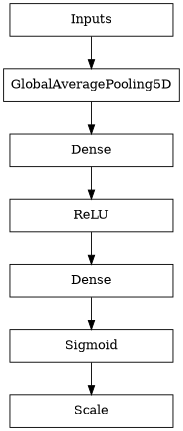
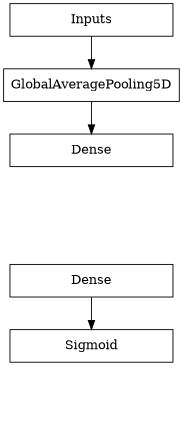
  digraph {
    fontname="DejaVu Serif"
    node [fontname="DejaVu Serif" shape=box]
    edge [fontname="DejaVu Serif"]
    Inputs [width=2.5]
    n2 [label=GlobalAveragePooling5D width=2.5]
    n3 [label=Dense width=2.5]
-   n4 [label=Scale width=2.5]
-   n5 [label=ReLU width=2.5]
    n6 [label=Dense width=2.5]
    n7 [label=Sigmoid width=2.5]
    Inputs -> n2
    n2 -> n3
-   n3 -> n5
-   n5 -> n6
    n6 -> n7
-   n7 -> n4
  }
